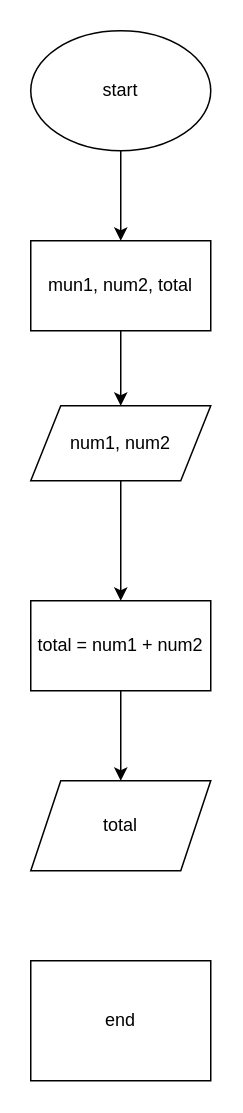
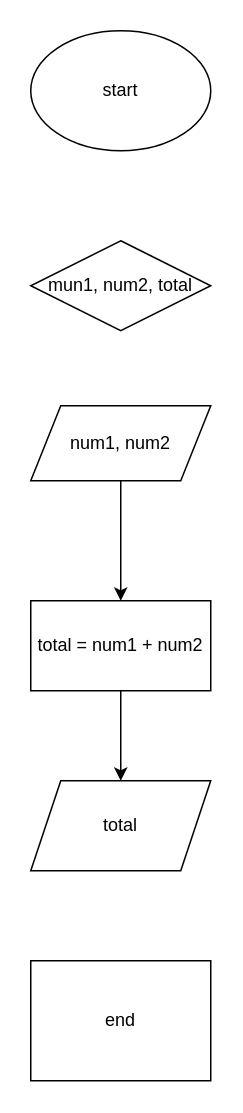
  <mxCell id="0" />
  <mxCell id="1" parent="0" />
- <mxCell id="2" style="edgeStyle=orthogonalEdgeStyle;rounded=0;orthogonalLoop=1;jettySize=auto;html=1;" edge="1" parent="1" source="3" target="5"><mxGeometry relative="1" as="geometry" /></mxCell>
  <mxCell id="3" value="start" style="ellipse;whiteSpace=wrap;html=1;" vertex="1" parent="1"><mxGeometry x="20" y="20" width="120" height="80" as="geometry" /></mxCell>
- <mxCell id="4" style="edgeStyle=orthogonalEdgeStyle;rounded=0;orthogonalLoop=1;jettySize=auto;html=1;" edge="1" parent="1" source="5" target="7"><mxGeometry relative="1" as="geometry" /></mxCell>
- <mxCell id="5" value="mun1, num2, total" style="rounded=0;whiteSpace=wrap;html=1;" vertex="1" parent="1"><mxGeometry x="20" y="160" width="120" height="60" as="geometry" /></mxCell>
+ <mxCell id="5" value="mun1, num2, total" style="rhombus;whiteSpace=wrap;html=1;" vertex="1" parent="1"><mxGeometry x="20" y="160" width="120" height="60" as="geometry" /></mxCell>
  <mxCell id="6" style="edgeStyle=orthogonalEdgeStyle;rounded=0;orthogonalLoop=1;jettySize=auto;html=1;" edge="1" parent="1" source="7" target="10"><mxGeometry relative="1" as="geometry" /></mxCell>
  <mxCell id="7" value="num1, num2" style="shape=parallelogram;perimeter=parallelogramPerimeter;whiteSpace=wrap;html=1;fixedSize=1;" vertex="1" parent="1"><mxGeometry x="20" y="270" width="120" height="50" as="geometry" /></mxCell>
  <mxCell id="8" style="edgeStyle=orthogonalEdgeStyle;rounded=0;orthogonalLoop=1;jettySize=auto;html=1;exitX=0.5;exitY=1;exitDx=0;exitDy=0;" edge="1" parent="1" source="5" target="5"><mxGeometry relative="1" as="geometry" /></mxCell>
  <mxCell id="9" style="edgeStyle=orthogonalEdgeStyle;rounded=0;orthogonalLoop=1;jettySize=auto;html=1;" edge="1" parent="1" source="10" target="11"><mxGeometry relative="1" as="geometry" /></mxCell>
  <mxCell id="10" value="total = num1 + num2" style="rounded=0;whiteSpace=wrap;html=1;" vertex="1" parent="1"><mxGeometry x="20" y="400" width="120" height="60" as="geometry" /></mxCell>
  <mxCell id="11" value="total" style="shape=parallelogram;perimeter=parallelogramPerimeter;whiteSpace=wrap;html=1;fixedSize=1;" vertex="1" parent="1"><mxGeometry x="20" y="520" width="120" height="60" as="geometry" /></mxCell>
  <mxCell id="12" value="end" style="whiteSpace=wrap;html=1;rounded=0;" vertex="1" parent="1"><mxGeometry x="20" y="640" width="120" height="80" as="geometry" /></mxCell>
